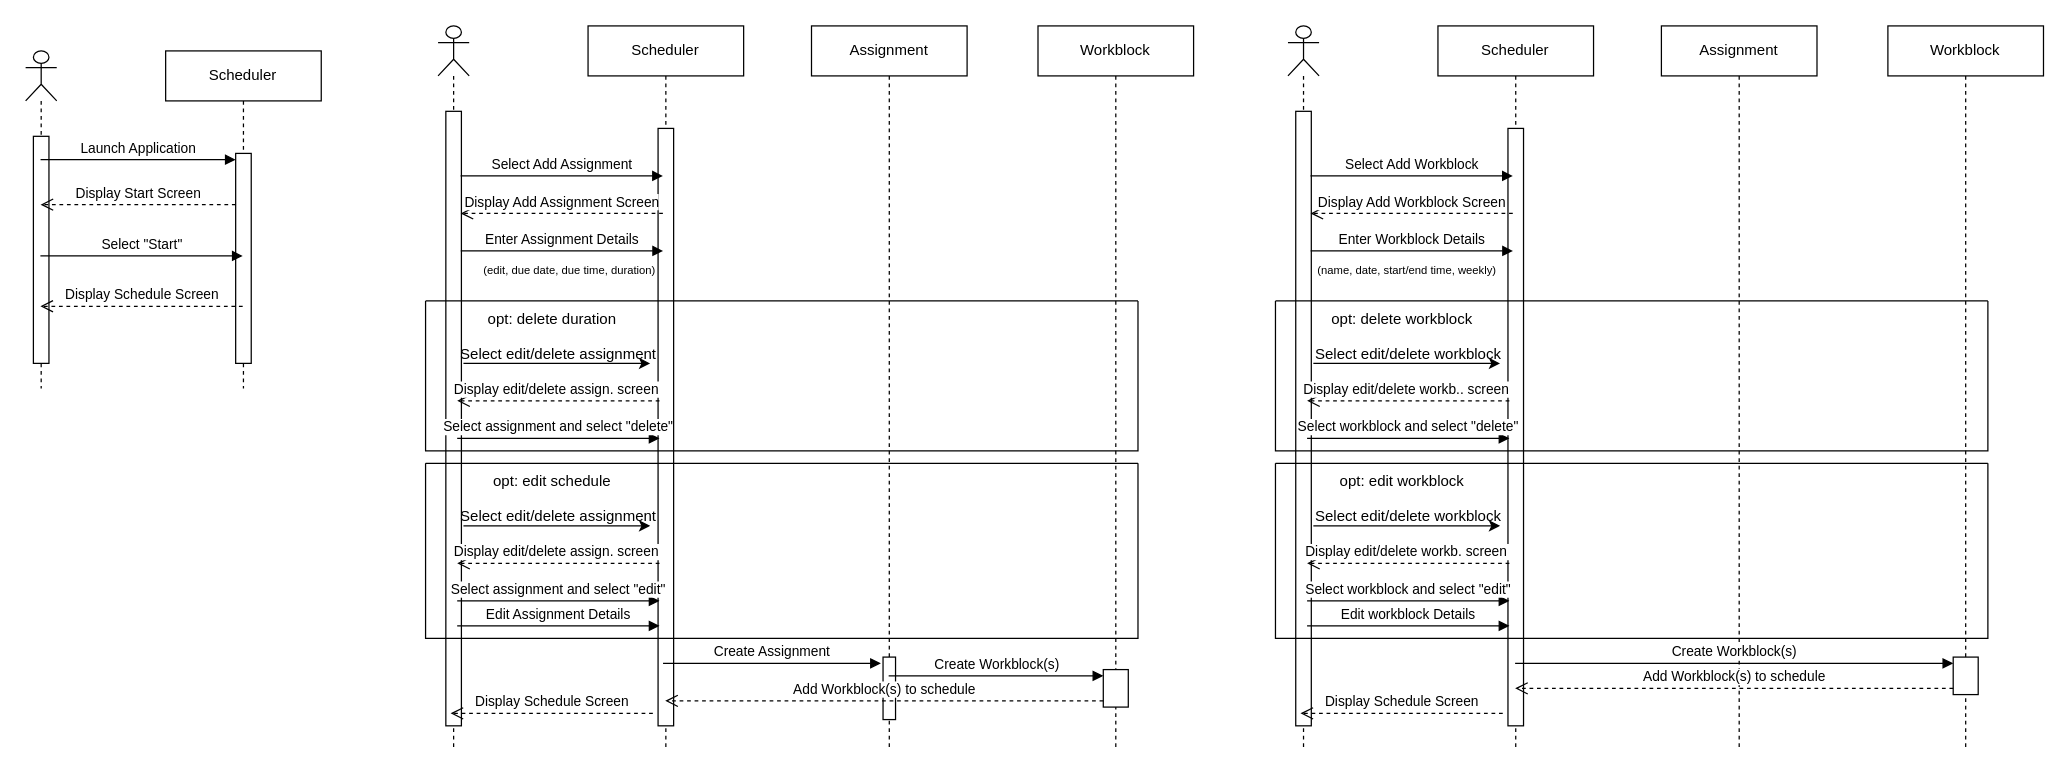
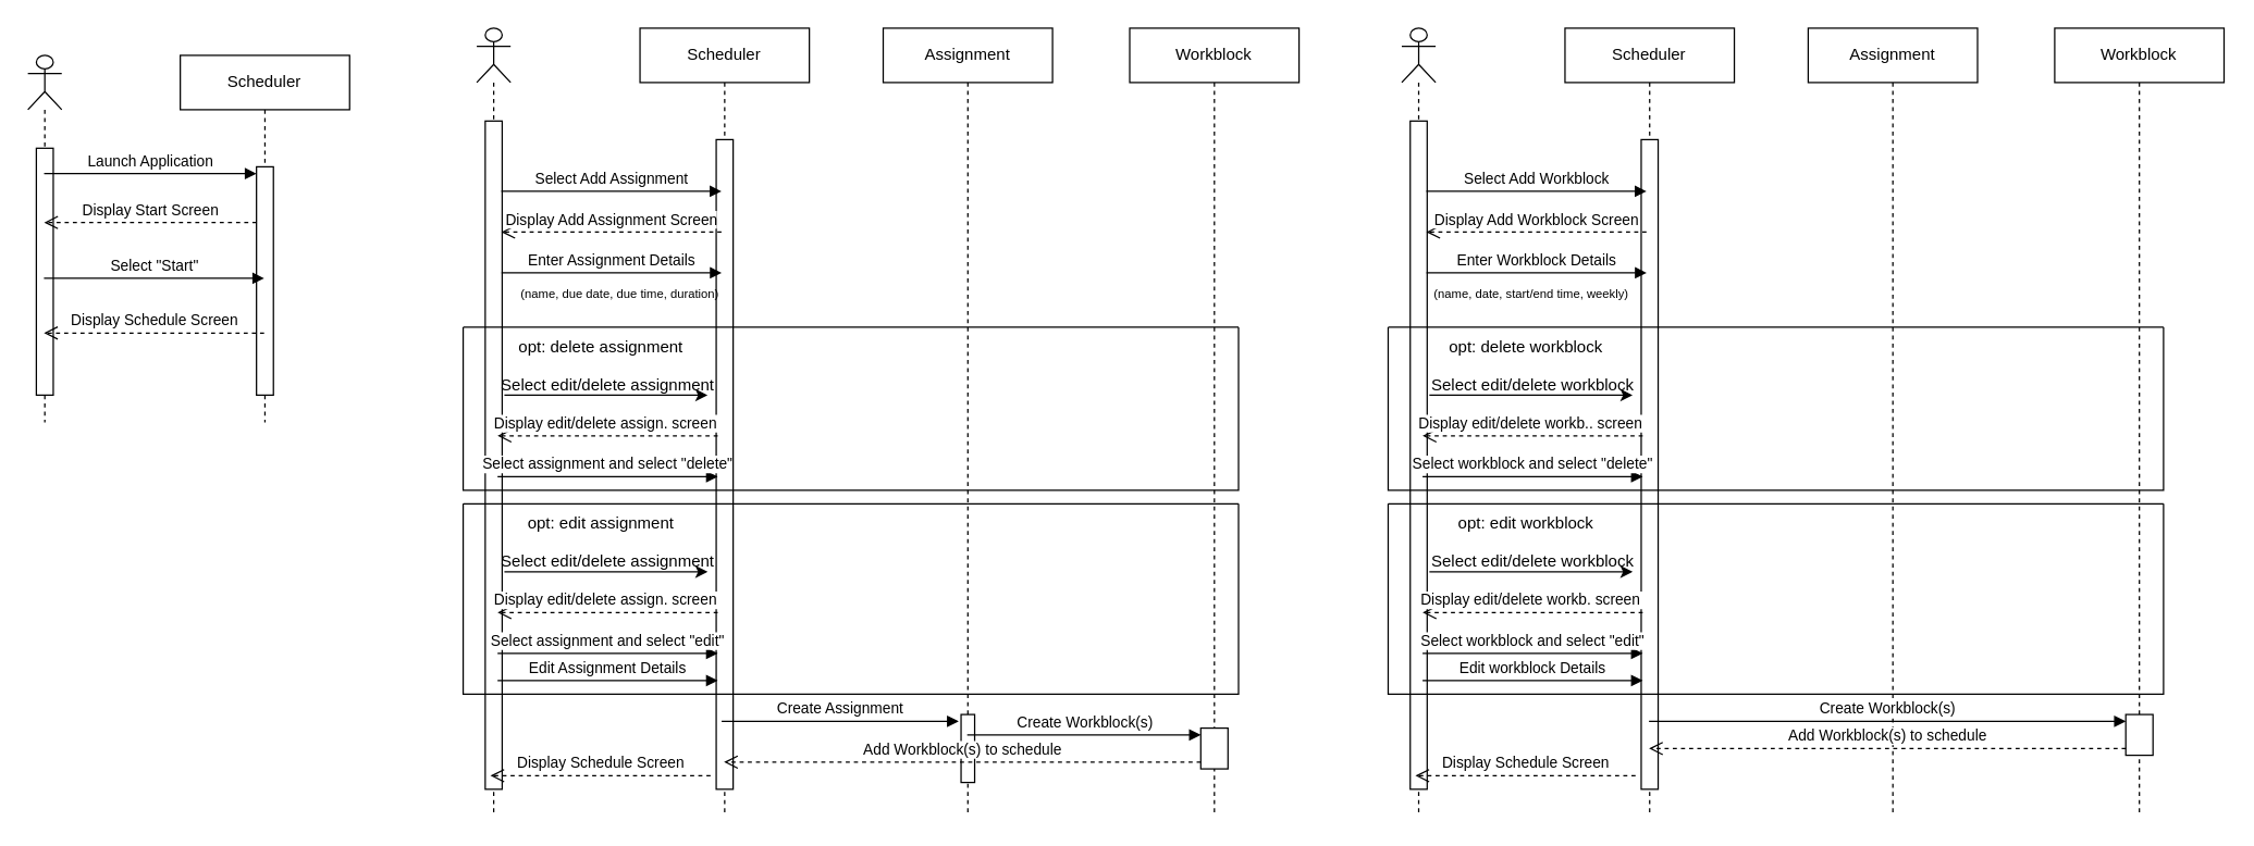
  <mxCell id="0" />
  <mxCell id="1" parent="0" />
  <mxCell id="2" value="" style="shape=umlLifeline;perimeter=lifelinePerimeter;whiteSpace=wrap;html=1;container=1;dropTarget=0;collapsible=0;recursiveResize=0;outlineConnect=0;portConstraint=eastwest;newEdgeStyle={&quot;curved&quot;:0,&quot;rounded&quot;:0};participant=umlActor;" vertex="1" parent="1"><mxGeometry x="20" y="40" width="24.9" height="270" as="geometry" /></mxCell>
  <mxCell id="3" value="" style="html=1;points=[[0,0,0,0,5],[0,1,0,0,-5],[1,0,0,0,5],[1,1,0,0,-5]];perimeter=orthogonalPerimeter;outlineConnect=0;targetShapes=umlLifeline;portConstraint=eastwest;newEdgeStyle={&quot;curved&quot;:0,&quot;rounded&quot;:0};" vertex="1" parent="2"><mxGeometry x="6.22" y="68.33" width="12.45" height="181.67" as="geometry" /></mxCell>
  <mxCell id="4" value="Scheduler" style="shape=umlLifeline;perimeter=lifelinePerimeter;whiteSpace=wrap;html=1;container=1;dropTarget=0;collapsible=0;recursiveResize=0;outlineConnect=0;portConstraint=eastwest;newEdgeStyle={&quot;curved&quot;:0,&quot;rounded&quot;:0};" vertex="1" parent="1"><mxGeometry x="132.04" y="40" width="124.49" height="270" as="geometry" /></mxCell>
  <mxCell id="5" value="" style="html=1;points=[[0,0,0,0,5],[0,1,0,0,-5],[1,0,0,0,5],[1,1,0,0,-5]];perimeter=orthogonalPerimeter;outlineConnect=0;targetShapes=umlLifeline;portConstraint=eastwest;newEdgeStyle={&quot;curved&quot;:0,&quot;rounded&quot;:0};" vertex="1" parent="4"><mxGeometry x="56.02" y="82" width="12.45" height="168" as="geometry" /></mxCell>
  <mxCell id="6" value="Select &quot;Start&quot;" style="html=1;verticalAlign=bottom;endArrow=block;curved=0;rounded=0;" edge="1" parent="1"><mxGeometry relative="1" as="geometry"><mxPoint x="31.827" y="204" as="sourcePoint" /><mxPoint x="193.663" y="204" as="targetPoint" /></mxGeometry></mxCell>
  <mxCell id="7" value="Display Schedule Screen" style="html=1;verticalAlign=bottom;endArrow=open;dashed=1;endSize=8;curved=0;rounded=0;" edge="1" parent="1"><mxGeometry relative="1" as="geometry"><mxPoint x="31.827" y="244.317" as="targetPoint" /><mxPoint x="193.663" y="244.317" as="sourcePoint" /><Array as="points"><mxPoint x="144.49" y="244.317" /></Array></mxGeometry></mxCell>
  <mxCell id="8" value="Launch Application" style="html=1;verticalAlign=bottom;endArrow=block;curved=0;rounded=0;entryX=0;entryY=0;entryDx=0;entryDy=5;" edge="1" parent="1" source="2" target="5"><mxGeometry relative="1" as="geometry"><mxPoint x="181.837" y="497.833" as="sourcePoint" /></mxGeometry></mxCell>
  <mxCell id="9" value="Display Start Screen" style="html=1;verticalAlign=bottom;endArrow=open;dashed=1;endSize=8;curved=0;rounded=0;" edge="1" parent="1" source="5" target="2"><mxGeometry relative="1" as="geometry"><mxPoint x="268.98" y="532" as="targetPoint" /><Array as="points"><mxPoint x="144.49" y="163" /></Array></mxGeometry></mxCell>
  <mxCell id="10" value="" style="shape=umlLifeline;perimeter=lifelinePerimeter;whiteSpace=wrap;html=1;container=1;dropTarget=0;collapsible=0;recursiveResize=0;outlineConnect=0;portConstraint=eastwest;newEdgeStyle={&quot;curved&quot;:0,&quot;rounded&quot;:0};participant=umlActor;" vertex="1" parent="1"><mxGeometry x="350" y="20" width="24.9" height="580" as="geometry" /></mxCell>
  <mxCell id="11" value="" style="html=1;points=[[0,0,0,0,5],[0,1,0,0,-5],[1,0,0,0,5],[1,1,0,0,-5]];perimeter=orthogonalPerimeter;outlineConnect=0;targetShapes=umlLifeline;portConstraint=eastwest;newEdgeStyle={&quot;curved&quot;:0,&quot;rounded&quot;:0};" vertex="1" parent="10"><mxGeometry x="6.22" y="68.33" width="12.45" height="491.67" as="geometry" /></mxCell>
  <mxCell id="12" value="Workblock" style="shape=umlLifeline;perimeter=lifelinePerimeter;whiteSpace=wrap;html=1;container=1;dropTarget=0;collapsible=0;recursiveResize=0;outlineConnect=0;portConstraint=eastwest;newEdgeStyle={&quot;curved&quot;:0,&quot;rounded&quot;:0};" vertex="1" parent="1"><mxGeometry x="830" y="20" width="124.49" height="580" as="geometry" /></mxCell>
  <mxCell id="13" value="" style="html=1;points=[[0,0,0,0,5],[0,1,0,0,-5],[1,0,0,0,5],[1,1,0,0,-5]];perimeter=orthogonalPerimeter;outlineConnect=0;targetShapes=umlLifeline;portConstraint=eastwest;newEdgeStyle={&quot;curved&quot;:0,&quot;rounded&quot;:0};" vertex="1" parent="12"><mxGeometry x="52.24" y="515" width="20" height="30" as="geometry" /></mxCell>
  <mxCell id="14" value="Assignment" style="shape=umlLifeline;perimeter=lifelinePerimeter;whiteSpace=wrap;html=1;container=1;dropTarget=0;collapsible=0;recursiveResize=0;outlineConnect=0;portConstraint=eastwest;newEdgeStyle={&quot;curved&quot;:0,&quot;rounded&quot;:0};" vertex="1" parent="1"><mxGeometry x="648.78" y="20" width="124.49" height="580" as="geometry" /></mxCell>
  <mxCell id="15" value="" style="html=1;points=[[0,0,0,0,5],[0,1,0,0,-5],[1,0,0,0,5],[1,1,0,0,-5]];perimeter=orthogonalPerimeter;outlineConnect=0;targetShapes=umlLifeline;portConstraint=eastwest;newEdgeStyle={&quot;curved&quot;:0,&quot;rounded&quot;:0};" vertex="1" parent="14"><mxGeometry x="57.24" y="505" width="10" height="50" as="geometry" /></mxCell>
  <mxCell id="16" value="Scheduler" style="shape=umlLifeline;perimeter=lifelinePerimeter;whiteSpace=wrap;html=1;container=1;dropTarget=0;collapsible=0;recursiveResize=0;outlineConnect=0;portConstraint=eastwest;newEdgeStyle={&quot;curved&quot;:0,&quot;rounded&quot;:0};" vertex="1" parent="1"><mxGeometry x="470" y="20" width="124.49" height="580" as="geometry" /></mxCell>
  <mxCell id="17" value="" style="html=1;points=[[0,0,0,0,5],[0,1,0,0,-5],[1,0,0,0,5],[1,1,0,0,-5]];perimeter=orthogonalPerimeter;outlineConnect=0;targetShapes=umlLifeline;portConstraint=eastwest;newEdgeStyle={&quot;curved&quot;:0,&quot;rounded&quot;:0};" vertex="1" parent="16"><mxGeometry x="56.02" y="82" width="12.45" height="478" as="geometry" /></mxCell>
  <mxCell id="18" value="Create Assignment" style="html=1;verticalAlign=bottom;endArrow=block;curved=0;rounded=0;entryX=0;entryY=0;entryDx=0;entryDy=5;" edge="1" parent="1"><mxGeometry relative="1" as="geometry"><mxPoint x="529.995" y="530" as="sourcePoint" /><mxPoint x="704.27" y="530" as="targetPoint" /></mxGeometry></mxCell>
  <mxCell id="19" value="Select Add Assignment" style="html=1;verticalAlign=bottom;endArrow=block;curved=0;rounded=0;" edge="1" parent="1"><mxGeometry relative="1" as="geometry"><mxPoint x="368.037" y="140" as="sourcePoint" /><mxPoint x="529.873" y="140" as="targetPoint" /></mxGeometry></mxCell>
  <mxCell id="20" value="Enter Assignment Details" style="html=1;verticalAlign=bottom;endArrow=block;curved=0;rounded=0;" edge="1" parent="1"><mxGeometry relative="1" as="geometry"><mxPoint x="368.159" y="200" as="sourcePoint" /><mxPoint x="529.996" y="200" as="targetPoint" /></mxGeometry></mxCell>
  <mxCell id="21" value="Display Add Assignment Screen" style="html=1;verticalAlign=bottom;endArrow=open;dashed=1;endSize=8;curved=0;rounded=0;" edge="1" parent="1"><mxGeometry relative="1" as="geometry"><mxPoint x="368.037" y="170" as="targetPoint" /><mxPoint x="529.873" y="170" as="sourcePoint" /></mxGeometry></mxCell>
  <mxCell id="22" value="Create Workblock(s)" style="html=1;verticalAlign=bottom;endArrow=block;curved=0;rounded=0;entryX=0;entryY=0;entryDx=0;entryDy=5;" edge="1" parent="1" source="14" target="13"><mxGeometry relative="1" as="geometry"><mxPoint x="820" y="345" as="sourcePoint" /></mxGeometry></mxCell>
  <mxCell id="23" value="Add Workblock(s) to schedule" style="html=1;verticalAlign=bottom;endArrow=open;dashed=1;endSize=8;curved=0;rounded=0;exitX=0;exitY=1;exitDx=0;exitDy=-5;" edge="1" parent="1" source="13" target="16"><mxGeometry relative="1" as="geometry"><mxPoint x="820" y="415" as="targetPoint" /></mxGeometry></mxCell>
- <mxCell id="24" value="&lt;font style=&quot;font-size: 9px;&quot;&gt;(edit, due date, due time, duration)&lt;/font&gt;" style="text;html=1;align=center;verticalAlign=middle;resizable=0;points=[];autosize=1;strokeColor=none;fillColor=none;" vertex="1" parent="1"><mxGeometry x="370" y="200" width="170" height="30" as="geometry" /></mxCell>
+ <mxCell id="24" value="&lt;font style=&quot;font-size: 9px;&quot;&gt;(name, due date, due time, duration)&lt;/font&gt;" style="text;html=1;align=center;verticalAlign=middle;resizable=0;points=[];autosize=1;strokeColor=none;fillColor=none;" vertex="1" parent="1"><mxGeometry x="370" y="200" width="170" height="30" as="geometry" /></mxCell>
  <mxCell id="25" value="" style="swimlane;startSize=0;" vertex="1" parent="1"><mxGeometry x="340" y="370" width="570" height="140" as="geometry" /></mxCell>
- <mxCell id="26" value="opt: edit schedule" style="text;html=1;align=center;verticalAlign=middle;resizable=0;points=[];autosize=1;strokeColor=none;fillColor=none;" vertex="1" parent="25"><mxGeometry x="36.22" width="130" height="30" as="geometry" /></mxCell>
+ <mxCell id="26" value="opt: edit assignment" style="text;html=1;align=center;verticalAlign=middle;resizable=0;points=[];autosize=1;strokeColor=none;fillColor=none;" vertex="1" parent="25"><mxGeometry x="36.22" width="130" height="30" as="geometry" /></mxCell>
  <mxCell id="27" value="" style="endArrow=classic;html=1;rounded=0;" edge="1" parent="25"><mxGeometry width="50" height="50" relative="1" as="geometry"><mxPoint x="30.3" y="50.005" as="sourcePoint" /><mxPoint x="179.69" y="50.005" as="targetPoint" /></mxGeometry></mxCell>
  <mxCell id="28" value="Select edit/delete assignment" style="text;html=1;align=center;verticalAlign=middle;resizable=0;points=[];autosize=1;strokeColor=none;fillColor=none;" vertex="1" parent="25"><mxGeometry x="16.22" y="28" width="180" height="30" as="geometry" /></mxCell>
  <mxCell id="29" value="Display edit/delete assign. screen&amp;nbsp;" style="html=1;verticalAlign=bottom;endArrow=open;dashed=1;endSize=8;curved=0;rounded=0;" edge="1" parent="25"><mxGeometry relative="1" as="geometry"><mxPoint x="25.299" y="80" as="targetPoint" /><mxPoint x="187.136" y="80" as="sourcePoint" /></mxGeometry></mxCell>
  <mxCell id="30" value="Select assignment and select &quot;edit&quot;" style="html=1;verticalAlign=bottom;endArrow=block;curved=0;rounded=0;" edge="1" parent="25"><mxGeometry relative="1" as="geometry"><mxPoint x="25.299" y="110" as="sourcePoint" /><mxPoint x="187.136" y="110" as="targetPoint" /></mxGeometry></mxCell>
  <mxCell id="31" value="Edit Assignment Details" style="html=1;verticalAlign=bottom;endArrow=block;curved=0;rounded=0;" edge="1" parent="25"><mxGeometry relative="1" as="geometry"><mxPoint x="25.299" y="130" as="sourcePoint" /><mxPoint x="187.136" y="130" as="targetPoint" /></mxGeometry></mxCell>
  <mxCell id="32" value="" style="swimlane;startSize=0;" vertex="1" parent="1"><mxGeometry x="340" y="240" width="570" height="120" as="geometry" /></mxCell>
- <mxCell id="33" value="opt: delete duration" style="text;html=1;align=center;verticalAlign=middle;resizable=0;points=[];autosize=1;strokeColor=none;fillColor=none;" vertex="1" parent="32"><mxGeometry x="31.22" width="140" height="30" as="geometry" /></mxCell>
+ <mxCell id="33" value="opt: delete assignment" style="text;html=1;align=center;verticalAlign=middle;resizable=0;points=[];autosize=1;strokeColor=none;fillColor=none;" vertex="1" parent="32"><mxGeometry x="31.22" width="140" height="30" as="geometry" /></mxCell>
  <mxCell id="34" value="" style="endArrow=classic;html=1;rounded=0;" edge="1" parent="32"><mxGeometry width="50" height="50" relative="1" as="geometry"><mxPoint x="30.3" y="50.005" as="sourcePoint" /><mxPoint x="179.69" y="50.005" as="targetPoint" /></mxGeometry></mxCell>
  <mxCell id="35" value="Select edit/delete assignment" style="text;html=1;align=center;verticalAlign=middle;resizable=0;points=[];autosize=1;strokeColor=none;fillColor=none;" vertex="1" parent="32"><mxGeometry x="16.22" y="28" width="180" height="30" as="geometry" /></mxCell>
  <mxCell id="36" value="Display edit/delete assign. screen&amp;nbsp;" style="html=1;verticalAlign=bottom;endArrow=open;dashed=1;endSize=8;curved=0;rounded=0;" edge="1" parent="32"><mxGeometry relative="1" as="geometry"><mxPoint x="25.299" y="80" as="targetPoint" /><mxPoint x="187.136" y="80" as="sourcePoint" /></mxGeometry></mxCell>
  <mxCell id="37" value="Select assignment and select &quot;delete&quot;" style="html=1;verticalAlign=bottom;endArrow=block;curved=0;rounded=0;" edge="1" parent="32"><mxGeometry relative="1" as="geometry"><mxPoint x="25.299" y="110" as="sourcePoint" /><mxPoint x="187.136" y="110" as="targetPoint" /></mxGeometry></mxCell>
  <mxCell id="38" value="Display Schedule Screen" style="html=1;verticalAlign=bottom;endArrow=open;dashed=1;endSize=8;curved=0;rounded=0;" edge="1" parent="1"><mxGeometry relative="1" as="geometry"><mxPoint x="359.999" y="570" as="targetPoint" /><mxPoint x="521.836" y="570" as="sourcePoint" /></mxGeometry></mxCell>
  <mxCell id="39" value="" style="shape=umlLifeline;perimeter=lifelinePerimeter;whiteSpace=wrap;html=1;container=1;dropTarget=0;collapsible=0;recursiveResize=0;outlineConnect=0;portConstraint=eastwest;newEdgeStyle={&quot;curved&quot;:0,&quot;rounded&quot;:0};participant=umlActor;" vertex="1" parent="1"><mxGeometry x="1030" y="20" width="24.9" height="580" as="geometry" /></mxCell>
  <mxCell id="40" value="" style="html=1;points=[[0,0,0,0,5],[0,1,0,0,-5],[1,0,0,0,5],[1,1,0,0,-5]];perimeter=orthogonalPerimeter;outlineConnect=0;targetShapes=umlLifeline;portConstraint=eastwest;newEdgeStyle={&quot;curved&quot;:0,&quot;rounded&quot;:0};" vertex="1" parent="39"><mxGeometry x="6.22" y="68.33" width="12.45" height="491.67" as="geometry" /></mxCell>
  <mxCell id="41" value="Workblock" style="shape=umlLifeline;perimeter=lifelinePerimeter;whiteSpace=wrap;html=1;container=1;dropTarget=0;collapsible=0;recursiveResize=0;outlineConnect=0;portConstraint=eastwest;newEdgeStyle={&quot;curved&quot;:0,&quot;rounded&quot;:0};" vertex="1" parent="1"><mxGeometry x="1510" y="20" width="124.49" height="580" as="geometry" /></mxCell>
  <mxCell id="42" value="" style="html=1;points=[[0,0,0,0,5],[0,1,0,0,-5],[1,0,0,0,5],[1,1,0,0,-5]];perimeter=orthogonalPerimeter;outlineConnect=0;targetShapes=umlLifeline;portConstraint=eastwest;newEdgeStyle={&quot;curved&quot;:0,&quot;rounded&quot;:0};" vertex="1" parent="41"><mxGeometry x="52.25" y="505" width="20" height="30" as="geometry" /></mxCell>
  <mxCell id="43" value="Assignment" style="shape=umlLifeline;perimeter=lifelinePerimeter;whiteSpace=wrap;html=1;container=1;dropTarget=0;collapsible=0;recursiveResize=0;outlineConnect=0;portConstraint=eastwest;newEdgeStyle={&quot;curved&quot;:0,&quot;rounded&quot;:0};" vertex="1" parent="1"><mxGeometry x="1328.78" y="20" width="124.49" height="580" as="geometry" /></mxCell>
  <mxCell id="44" value="Scheduler" style="shape=umlLifeline;perimeter=lifelinePerimeter;whiteSpace=wrap;html=1;container=1;dropTarget=0;collapsible=0;recursiveResize=0;outlineConnect=0;portConstraint=eastwest;newEdgeStyle={&quot;curved&quot;:0,&quot;rounded&quot;:0};" vertex="1" parent="1"><mxGeometry x="1150" y="20" width="124.49" height="580" as="geometry" /></mxCell>
  <mxCell id="45" value="" style="html=1;points=[[0,0,0,0,5],[0,1,0,0,-5],[1,0,0,0,5],[1,1,0,0,-5]];perimeter=orthogonalPerimeter;outlineConnect=0;targetShapes=umlLifeline;portConstraint=eastwest;newEdgeStyle={&quot;curved&quot;:0,&quot;rounded&quot;:0};" vertex="1" parent="44"><mxGeometry x="56.02" y="82" width="12.45" height="478" as="geometry" /></mxCell>
  <mxCell id="46" value="Select Add Workblock" style="html=1;verticalAlign=bottom;endArrow=block;curved=0;rounded=0;" edge="1" parent="1"><mxGeometry relative="1" as="geometry"><mxPoint x="1048.037" y="140" as="sourcePoint" /><mxPoint x="1209.873" y="140" as="targetPoint" /></mxGeometry></mxCell>
  <mxCell id="47" value="Enter Workblock Details" style="html=1;verticalAlign=bottom;endArrow=block;curved=0;rounded=0;" edge="1" parent="1"><mxGeometry relative="1" as="geometry"><mxPoint x="1048.159" y="200" as="sourcePoint" /><mxPoint x="1209.996" y="200" as="targetPoint" /></mxGeometry></mxCell>
  <mxCell id="48" value="Display Add Workblock Screen" style="html=1;verticalAlign=bottom;endArrow=open;dashed=1;endSize=8;curved=0;rounded=0;" edge="1" parent="1"><mxGeometry relative="1" as="geometry"><mxPoint x="1048.037" y="170" as="targetPoint" /><mxPoint x="1209.873" y="170" as="sourcePoint" /></mxGeometry></mxCell>
  <mxCell id="49" value="Create Workblock(s)" style="html=1;verticalAlign=bottom;endArrow=block;curved=0;rounded=0;entryX=0;entryY=0;entryDx=0;entryDy=5;" edge="1" parent="1" source="44" target="42"><mxGeometry relative="1" as="geometry"><mxPoint x="1500" y="345" as="sourcePoint" /></mxGeometry></mxCell>
  <mxCell id="50" value="Add Workblock(s) to schedule" style="html=1;verticalAlign=bottom;endArrow=open;dashed=1;endSize=8;curved=0;rounded=0;exitX=0;exitY=1;exitDx=0;exitDy=-5;" edge="1" parent="1" source="42" target="44"><mxGeometry relative="1" as="geometry"><mxPoint x="1500" y="415" as="targetPoint" /></mxGeometry></mxCell>
  <mxCell id="51" value="&lt;font style=&quot;font-size: 9px;&quot;&gt;(name, date, start/end time, weekly)&lt;/font&gt;" style="text;html=1;align=center;verticalAlign=middle;resizable=0;points=[];autosize=1;strokeColor=none;fillColor=none;" vertex="1" parent="1"><mxGeometry x="1040" y="200" width="170" height="30" as="geometry" /></mxCell>
  <mxCell id="52" value="" style="swimlane;startSize=0;" vertex="1" parent="1"><mxGeometry x="1020" y="370" width="570" height="140" as="geometry" /></mxCell>
  <mxCell id="53" value="opt: edit workblock" style="text;html=1;align=center;verticalAlign=middle;resizable=0;points=[];autosize=1;strokeColor=none;fillColor=none;" vertex="1" parent="52"><mxGeometry x="41.22" width="120" height="30" as="geometry" /></mxCell>
  <mxCell id="54" value="" style="endArrow=classic;html=1;rounded=0;" edge="1" parent="52"><mxGeometry width="50" height="50" relative="1" as="geometry"><mxPoint x="30.3" y="50.005" as="sourcePoint" /><mxPoint x="179.69" y="50.005" as="targetPoint" /></mxGeometry></mxCell>
  <mxCell id="55" value="Select edit/delete workblock" style="text;html=1;align=center;verticalAlign=middle;resizable=0;points=[];autosize=1;strokeColor=none;fillColor=none;" vertex="1" parent="52"><mxGeometry x="21.22" y="28" width="170" height="30" as="geometry" /></mxCell>
  <mxCell id="56" value="Display edit/delete workb. screen&amp;nbsp;" style="html=1;verticalAlign=bottom;endArrow=open;dashed=1;endSize=8;curved=0;rounded=0;" edge="1" parent="52"><mxGeometry relative="1" as="geometry"><mxPoint x="25.299" y="80" as="targetPoint" /><mxPoint x="187.136" y="80" as="sourcePoint" /></mxGeometry></mxCell>
  <mxCell id="57" value="Select workblock and select &quot;edit&quot;" style="html=1;verticalAlign=bottom;endArrow=block;curved=0;rounded=0;" edge="1" parent="52"><mxGeometry relative="1" as="geometry"><mxPoint x="25.299" y="110" as="sourcePoint" /><mxPoint x="187.136" y="110" as="targetPoint" /></mxGeometry></mxCell>
  <mxCell id="58" value="Edit workblock Details" style="html=1;verticalAlign=bottom;endArrow=block;curved=0;rounded=0;" edge="1" parent="52"><mxGeometry relative="1" as="geometry"><mxPoint x="25.299" y="130" as="sourcePoint" /><mxPoint x="187.136" y="130" as="targetPoint" /></mxGeometry></mxCell>
  <mxCell id="59" value="" style="swimlane;startSize=0;" vertex="1" parent="1"><mxGeometry x="1020" y="240" width="570" height="120" as="geometry" /></mxCell>
  <mxCell id="60" value="opt: delete workblock" style="text;html=1;align=center;verticalAlign=middle;resizable=0;points=[];autosize=1;strokeColor=none;fillColor=none;" vertex="1" parent="59"><mxGeometry x="31.22" width="140" height="30" as="geometry" /></mxCell>
  <mxCell id="61" value="" style="endArrow=classic;html=1;rounded=0;" edge="1" parent="59"><mxGeometry width="50" height="50" relative="1" as="geometry"><mxPoint x="30.3" y="50.005" as="sourcePoint" /><mxPoint x="179.69" y="50.005" as="targetPoint" /></mxGeometry></mxCell>
  <mxCell id="62" value="Select edit/delete workblock" style="text;html=1;align=center;verticalAlign=middle;resizable=0;points=[];autosize=1;strokeColor=none;fillColor=none;" vertex="1" parent="59"><mxGeometry x="21.22" y="28" width="170" height="30" as="geometry" /></mxCell>
  <mxCell id="63" value="Display edit/delete workb.. screen&amp;nbsp;" style="html=1;verticalAlign=bottom;endArrow=open;dashed=1;endSize=8;curved=0;rounded=0;" edge="1" parent="59"><mxGeometry relative="1" as="geometry"><mxPoint x="25.299" y="80" as="targetPoint" /><mxPoint x="187.136" y="80" as="sourcePoint" /></mxGeometry></mxCell>
  <mxCell id="64" value="Select workblock and select &quot;delete&quot;" style="html=1;verticalAlign=bottom;endArrow=block;curved=0;rounded=0;" edge="1" parent="59"><mxGeometry relative="1" as="geometry"><mxPoint x="25.299" y="110" as="sourcePoint" /><mxPoint x="187.136" y="110" as="targetPoint" /></mxGeometry></mxCell>
  <mxCell id="65" value="Display Schedule Screen" style="html=1;verticalAlign=bottom;endArrow=open;dashed=1;endSize=8;curved=0;rounded=0;" edge="1" parent="1"><mxGeometry relative="1" as="geometry"><mxPoint x="1039.999" y="570" as="targetPoint" /><mxPoint x="1201.836" y="570" as="sourcePoint" /></mxGeometry></mxCell>
